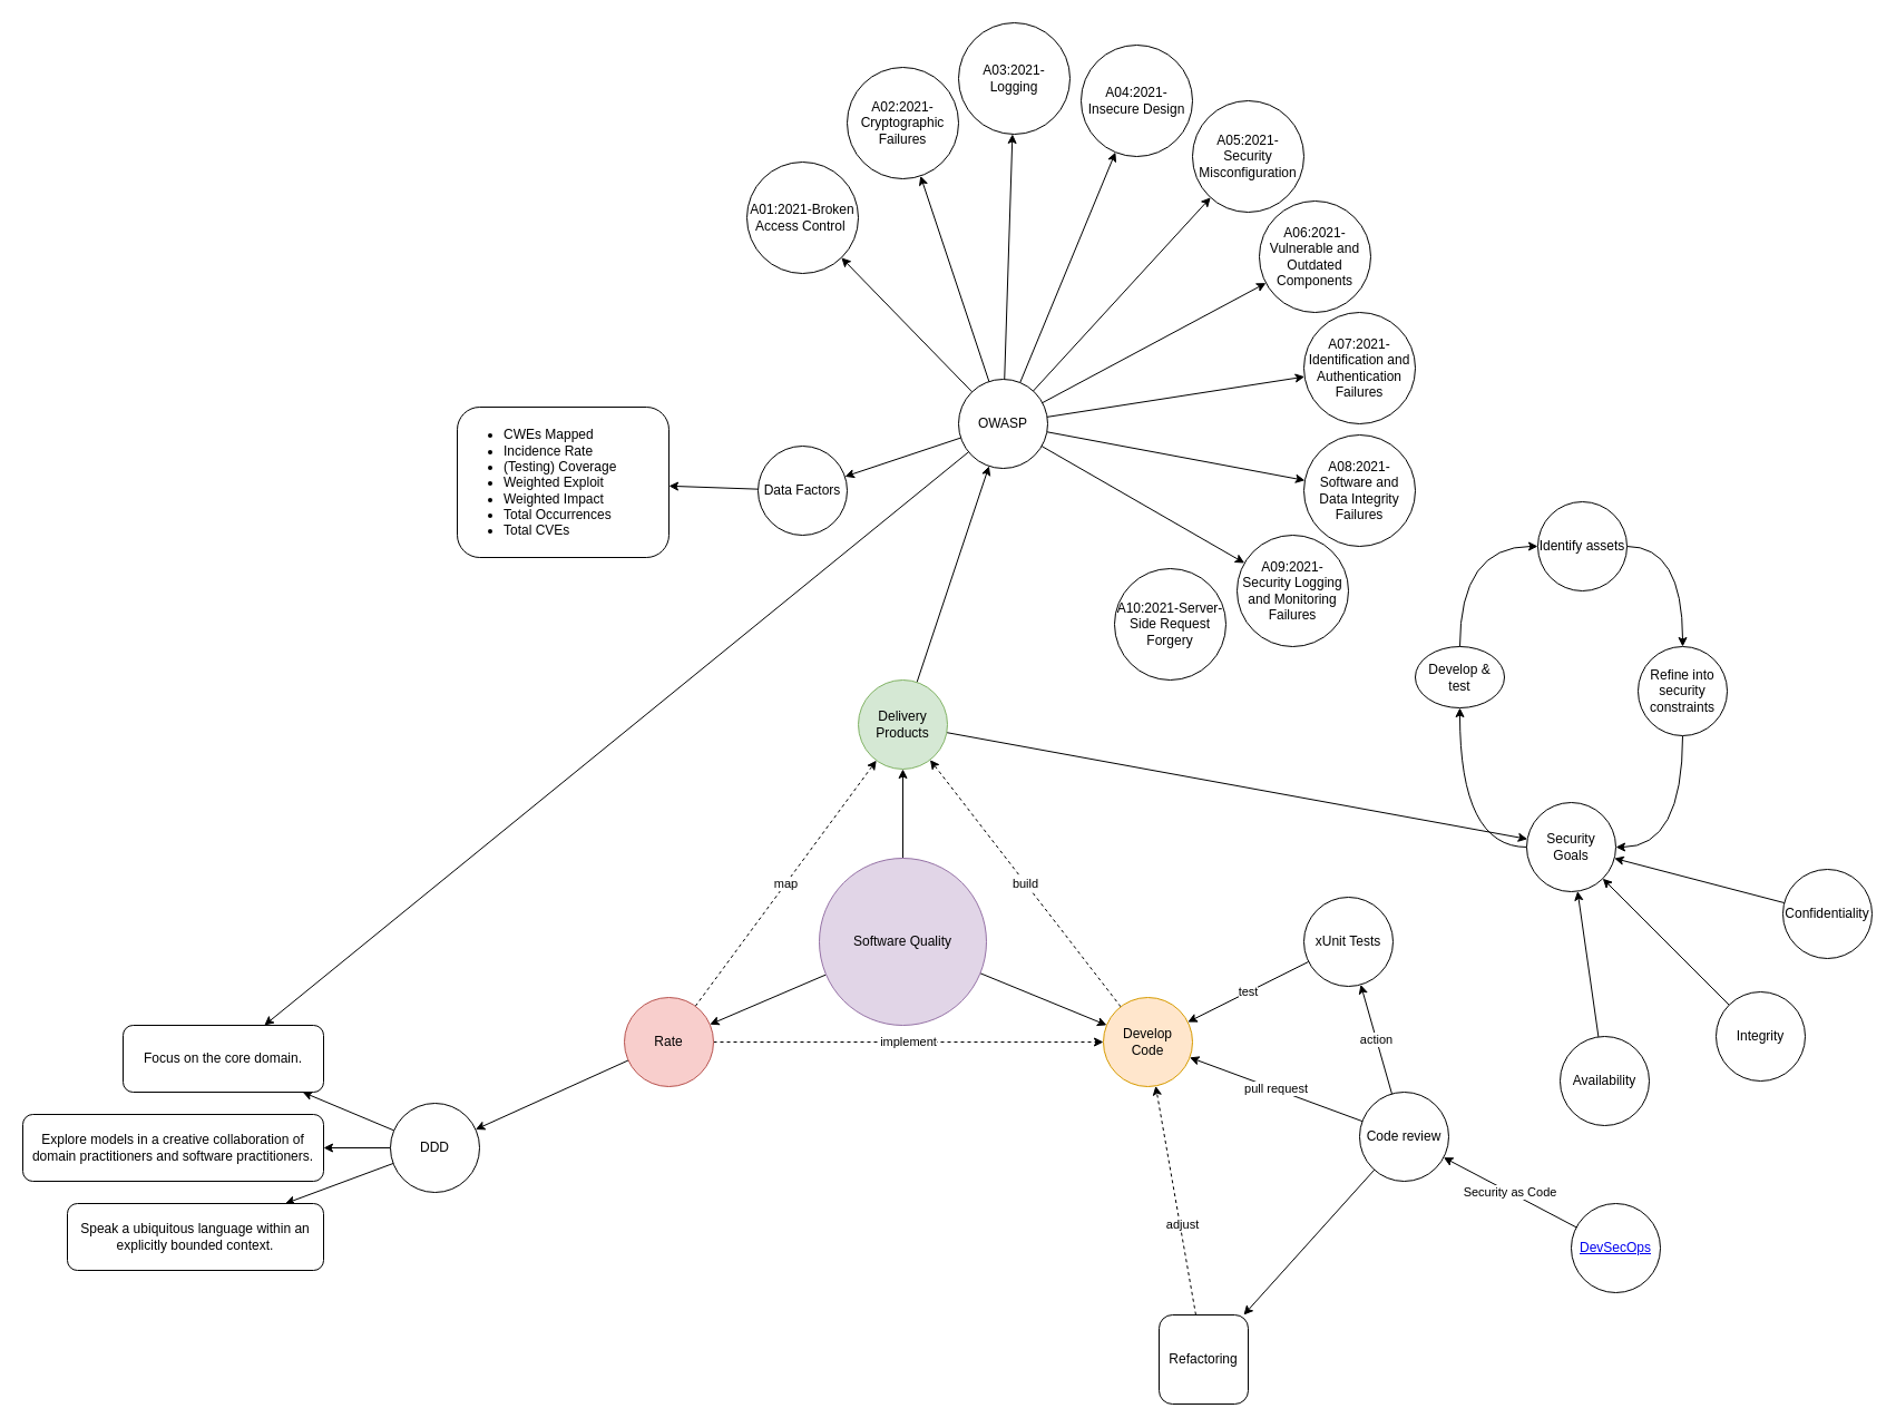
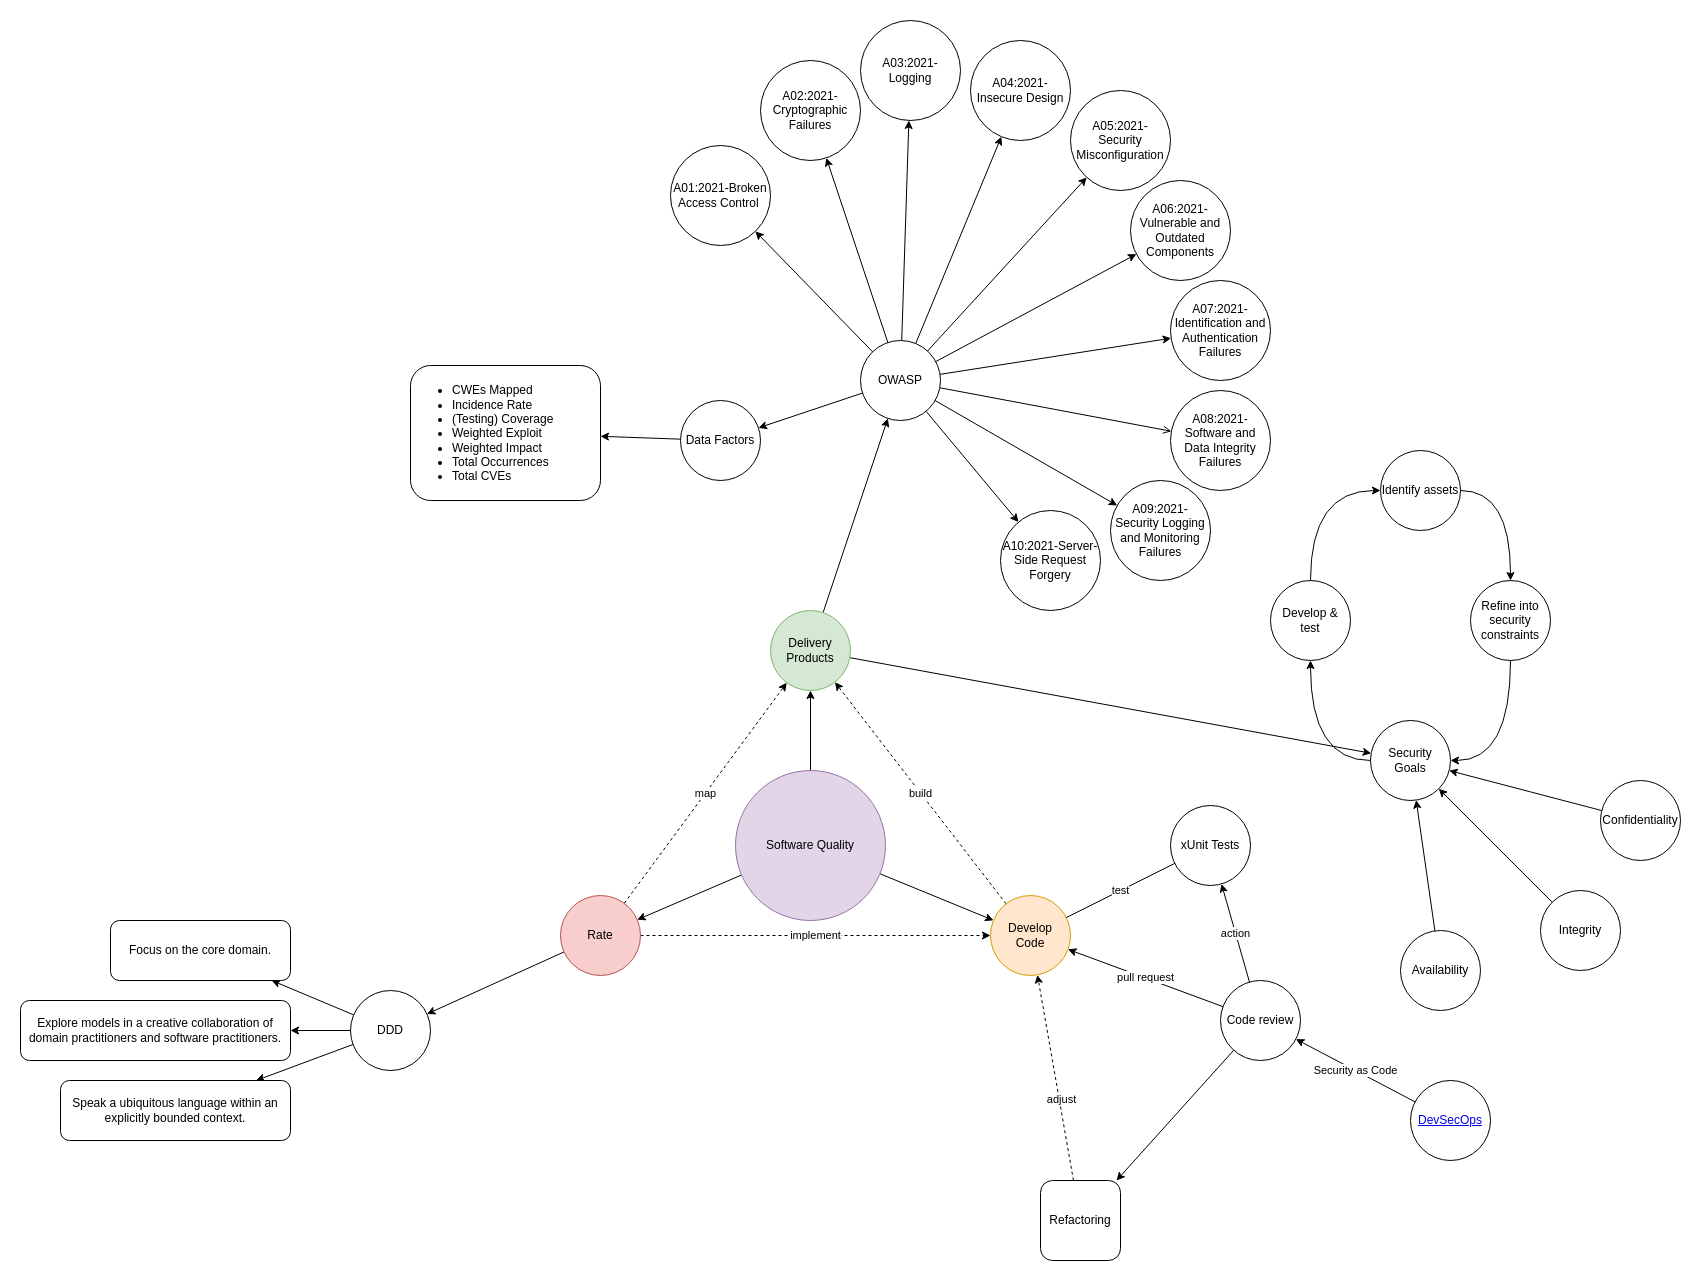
  <mxCell id="0" />
  <mxCell id="1" parent="0" />
  <mxCell id="2" style="edgeStyle=none;rounded=0;orthogonalLoop=1;jettySize=auto;html=1;" parent="1" source="5" target="8" edge="1"><mxGeometry relative="1" as="geometry" /></mxCell>
  <mxCell id="3" style="edgeStyle=none;rounded=0;orthogonalLoop=1;jettySize=auto;html=1;" parent="1" source="5" target="12" edge="1"><mxGeometry relative="1" as="geometry" /></mxCell>
  <mxCell id="4" style="edgeStyle=none;rounded=0;orthogonalLoop=1;jettySize=auto;html=1;" parent="1" source="5" target="14" edge="1"><mxGeometry relative="1" as="geometry" /></mxCell>
  <mxCell id="5" value="Software Quality" style="ellipse;whiteSpace=wrap;html=1;aspect=fixed;fillColor=#e1d5e7;strokeColor=#9673a6;" parent="1" vertex="1"><mxGeometry x="735" y="770" width="150" height="150" as="geometry" /></mxCell>
  <mxCell id="6" style="rounded=0;orthogonalLoop=1;jettySize=auto;html=1;" parent="1" source="8" target="26" edge="1"><mxGeometry relative="1" as="geometry"><mxPoint x="920" y="790" as="sourcePoint" /></mxGeometry></mxCell>
  <mxCell id="7" style="rounded=0;orthogonalLoop=1;jettySize=auto;html=1;" parent="1" source="8" target="47" edge="1"><mxGeometry relative="1" as="geometry" /></mxCell>
  <mxCell id="8" value="Delivery&lt;br&gt;Products" style="ellipse;whiteSpace=wrap;html=1;aspect=fixed;fillColor=#d5e8d4;strokeColor=#82b366;" parent="1" vertex="1"><mxGeometry x="770" y="610" width="80" height="80" as="geometry" /></mxCell>
  <mxCell id="9" value="implement" style="edgeStyle=none;rounded=0;orthogonalLoop=1;jettySize=auto;html=1;dashed=1;" parent="1" source="12" target="14" edge="1"><mxGeometry relative="1" as="geometry" /></mxCell>
  <mxCell id="10" value="map" style="edgeStyle=none;rounded=0;orthogonalLoop=1;jettySize=auto;html=1;dashed=1;" parent="1" source="12" target="8" edge="1"><mxGeometry relative="1" as="geometry" /></mxCell>
  <mxCell id="11" style="rounded=0;orthogonalLoop=1;jettySize=auto;html=1;" parent="1" source="12" target="65" edge="1"><mxGeometry relative="1" as="geometry" /></mxCell>
  <mxCell id="12" value="Rate" style="ellipse;whiteSpace=wrap;html=1;aspect=fixed;fillColor=#f8cecc;strokeColor=#b85450;" parent="1" vertex="1"><mxGeometry x="560" y="895" width="80" height="80" as="geometry" /></mxCell>
  <mxCell id="13" value="build" style="edgeStyle=none;rounded=0;orthogonalLoop=1;jettySize=auto;html=1;dashed=1;" parent="1" source="14" target="8" edge="1"><mxGeometry relative="1" as="geometry" /></mxCell>
  <mxCell id="14" value="Develop&lt;br&gt;Code" style="ellipse;whiteSpace=wrap;html=1;aspect=fixed;fillColor=#ffe6cc;strokeColor=#d79b00;" parent="1" vertex="1"><mxGeometry x="990" y="895" width="80" height="80" as="geometry" /></mxCell>
  <mxCell id="15" style="edgeStyle=none;rounded=0;orthogonalLoop=1;jettySize=auto;html=1;" parent="1" source="26" target="35" edge="1"><mxGeometry relative="1" as="geometry"><mxPoint x="780" y="440" as="targetPoint" /></mxGeometry></mxCell>
  <mxCell id="16" style="edgeStyle=none;rounded=0;orthogonalLoop=1;jettySize=auto;html=1;" parent="1" source="26" target="36" edge="1"><mxGeometry relative="1" as="geometry" /></mxCell>
  <mxCell id="17" style="edgeStyle=none;rounded=0;orthogonalLoop=1;jettySize=auto;html=1;" parent="1" source="26" target="37" edge="1"><mxGeometry relative="1" as="geometry" /></mxCell>
  <mxCell id="18" style="edgeStyle=none;rounded=0;orthogonalLoop=1;jettySize=auto;html=1;" parent="1" source="26" target="38" edge="1"><mxGeometry relative="1" as="geometry" /></mxCell>
  <mxCell id="19" style="edgeStyle=none;rounded=0;orthogonalLoop=1;jettySize=auto;html=1;" parent="1" source="26" target="39" edge="1"><mxGeometry relative="1" as="geometry" /></mxCell>
  <mxCell id="20" style="edgeStyle=none;rounded=0;orthogonalLoop=1;jettySize=auto;html=1;" parent="1" source="26" target="40" edge="1"><mxGeometry relative="1" as="geometry" /></mxCell>
  <mxCell id="21" style="edgeStyle=none;rounded=0;orthogonalLoop=1;jettySize=auto;html=1;" parent="1" source="26" target="41" edge="1"><mxGeometry relative="1" as="geometry" /></mxCell>
  <mxCell id="22" style="edgeStyle=none;rounded=0;orthogonalLoop=1;jettySize=auto;html=1;" parent="1" source="26" target="42" edge="1"><mxGeometry relative="1" as="geometry" /></mxCell>
- <mxCell id="23" style="edgeStyle=none;rounded=0;orthogonalLoop=1;jettySize=auto;html=1;" parent="1" source="26" target="43" edge="1"><mxGeometry relative="1" as="geometry" /></mxCell>
+ <mxCell id="23" style="edgeStyle=none;rounded=0;orthogonalLoop=1;jettySize=auto;html=1;endArrow=open;" parent="1" source="26" target="43" edge="1"><mxGeometry relative="1" as="geometry" /></mxCell>
  <mxCell id="24" style="edgeStyle=none;rounded=0;orthogonalLoop=1;jettySize=auto;html=1;" parent="1" source="26" target="44" edge="1"><mxGeometry relative="1" as="geometry" /></mxCell>
- <mxCell id="25" style="edgeStyle=none;rounded=0;orthogonalLoop=1;jettySize=auto;html=1;" parent="1" source="26" target="66" edge="1"><mxGeometry relative="1" as="geometry" /></mxCell>
+ <mxCell id="25" style="edgeStyle=none;rounded=0;orthogonalLoop=1;jettySize=auto;html=1;" parent="1" source="26" target="45" edge="1"><mxGeometry relative="1" as="geometry" /></mxCell>
  <mxCell id="26" value="OWASP" style="ellipse;whiteSpace=wrap;html=1;aspect=fixed;" parent="1" vertex="1"><mxGeometry x="860" y="340" width="80" height="80" as="geometry" /></mxCell>
  <mxCell id="27" style="edgeStyle=none;rounded=0;orthogonalLoop=1;jettySize=auto;html=1;" parent="1" source="30" target="33" edge="1"><mxGeometry relative="1" as="geometry" /></mxCell>
  <mxCell id="28" value="action" style="rounded=0;orthogonalLoop=1;jettySize=auto;html=1;" edge="1" parent="1" source="30" target="71"><mxGeometry relative="1" as="geometry" /></mxCell>
  <mxCell id="29" value="pull request" style="edgeStyle=none;rounded=0;orthogonalLoop=1;jettySize=auto;html=1;" edge="1" parent="1" source="30" target="14"><mxGeometry relative="1" as="geometry" /></mxCell>
  <mxCell id="30" value="Code review" style="ellipse;whiteSpace=wrap;html=1;aspect=fixed;" parent="1" vertex="1"><mxGeometry x="1220" y="980" width="80" height="80" as="geometry" /></mxCell>
  <mxCell id="31" style="edgeStyle=none;rounded=0;orthogonalLoop=1;jettySize=auto;html=1;dashed=1;" parent="1" source="33" target="14" edge="1"><mxGeometry relative="1" as="geometry" /></mxCell>
  <mxCell id="32" value="adjust" style="edgeLabel;html=1;align=center;verticalAlign=middle;resizable=0;points=[];" parent="31" vertex="1" connectable="0"><mxGeometry x="-0.215" y="-2" relative="1" as="geometry"><mxPoint as="offset" /></mxGeometry></mxCell>
  <mxCell id="33" value="Refactoring" style="whiteSpace=wrap;html=1;aspect=fixed;rounded=1;" parent="1" vertex="1"><mxGeometry x="1040" y="1180" width="80" height="80" as="geometry" /></mxCell>
  <mxCell id="34" style="edgeStyle=none;rounded=0;orthogonalLoop=1;jettySize=auto;html=1;" parent="1" source="35" target="69" edge="1"><mxGeometry relative="1" as="geometry" /></mxCell>
  <mxCell id="35" value="&lt;span&gt;Data Factors&lt;/span&gt;" style="ellipse;whiteSpace=wrap;html=1;aspect=fixed;" parent="1" vertex="1"><mxGeometry x="680" y="400" width="80" height="80" as="geometry" /></mxCell>
  <mxCell id="36" value="A01:2021-Broken Access Control&amp;nbsp;" style="ellipse;whiteSpace=wrap;html=1;aspect=fixed;" parent="1" vertex="1"><mxGeometry y="145" width="100" height="100" as="geometry" x="670" /></mxCell>
  <mxCell id="37" value="A02:2021-Cryptographic Failures" style="ellipse;whiteSpace=wrap;html=1;aspect=fixed;" parent="1" vertex="1"><mxGeometry x="760" y="60" width="100" height="100" as="geometry" /></mxCell>
  <mxCell id="38" value="A03:2021-Logging" style="ellipse;whiteSpace=wrap;html=1;aspect=fixed;" parent="1" vertex="1"><mxGeometry x="860" y="20" width="100" height="100" as="geometry" /></mxCell>
  <mxCell id="39" value="A04:2021-Insecure Design" style="ellipse;whiteSpace=wrap;html=1;aspect=fixed;" parent="1" vertex="1"><mxGeometry x="970" y="40" width="100" height="100" as="geometry" /></mxCell>
  <mxCell id="40" value="A05:2021-Security Misconfiguration" style="ellipse;whiteSpace=wrap;html=1;aspect=fixed;" parent="1" vertex="1"><mxGeometry x="1070" y="90" width="100" height="100" as="geometry" /></mxCell>
  <mxCell id="41" value="A06:2021-Vulnerable and Outdated Components" style="ellipse;whiteSpace=wrap;html=1;aspect=fixed;" parent="1" vertex="1"><mxGeometry x="1130" y="180" width="100" height="100" as="geometry" /></mxCell>
  <mxCell id="42" value="A07:2021-Identification and Authentication Failures" style="ellipse;whiteSpace=wrap;html=1;aspect=fixed;" parent="1" vertex="1"><mxGeometry x="1170" y="280" width="100" height="100" as="geometry" /></mxCell>
  <mxCell id="43" value="A08:2021-Software and Data Integrity Failures" style="ellipse;whiteSpace=wrap;html=1;aspect=fixed;" parent="1" vertex="1"><mxGeometry x="1170" y="390" width="100" height="100" as="geometry" /></mxCell>
  <mxCell id="44" value="A09:2021-Security Logging and Monitoring Failures" style="ellipse;whiteSpace=wrap;html=1;aspect=fixed;" parent="1" vertex="1"><mxGeometry x="1110" y="480" width="100" height="100" as="geometry" /></mxCell>
  <mxCell id="45" value="A10:2021-Server-Side Request Forgery" style="ellipse;whiteSpace=wrap;html=1;aspect=fixed;" parent="1" vertex="1"><mxGeometry x="1000" y="510" width="100" height="100" as="geometry" /></mxCell>
  <mxCell id="46" style="edgeStyle=orthogonalEdgeStyle;curved=1;rounded=0;orthogonalLoop=1;jettySize=auto;html=1;" parent="1" source="47" target="61" edge="1"><mxGeometry relative="1" as="geometry" /></mxCell>
  <mxCell id="47" value="&lt;span&gt;Security Goals&lt;/span&gt;" style="ellipse;whiteSpace=wrap;html=1;aspect=fixed;" parent="1" vertex="1"><mxGeometry x="1370" y="720" width="80" height="80" as="geometry" /></mxCell>
  <mxCell id="48" value="Security as Code" style="edgeStyle=none;rounded=0;orthogonalLoop=1;jettySize=auto;html=1;" parent="1" source="49" target="30" edge="1"><mxGeometry relative="1" as="geometry" /></mxCell>
  <mxCell id="49" value="&lt;a href=&quot;https://www.devsecops.org/&quot;&gt;DevSecOps&lt;/a&gt;" style="ellipse;whiteSpace=wrap;html=1;aspect=fixed;" parent="1" vertex="1"><mxGeometry x="1410" y="1080" width="80" height="80" as="geometry" /></mxCell>
  <mxCell id="50" style="edgeStyle=none;rounded=0;orthogonalLoop=1;jettySize=auto;html=1;" parent="1" source="51" target="47" edge="1"><mxGeometry relative="1" as="geometry" /></mxCell>
  <mxCell id="51" value="Confidentiality" style="ellipse;whiteSpace=wrap;html=1;aspect=fixed;" parent="1" vertex="1"><mxGeometry x="1600" y="780" width="80" height="80" as="geometry" /></mxCell>
  <mxCell id="52" style="edgeStyle=none;rounded=0;orthogonalLoop=1;jettySize=auto;html=1;" parent="1" source="53" target="47" edge="1"><mxGeometry relative="1" as="geometry" /></mxCell>
  <mxCell id="53" value="Integrity" style="ellipse;whiteSpace=wrap;html=1;aspect=fixed;" parent="1" vertex="1"><mxGeometry x="1540" y="890" width="80" height="80" as="geometry" /></mxCell>
  <mxCell id="54" style="edgeStyle=none;rounded=0;orthogonalLoop=1;jettySize=auto;html=1;" parent="1" source="55" target="47" edge="1"><mxGeometry relative="1" as="geometry" /></mxCell>
  <mxCell id="55" value="Availability" style="ellipse;whiteSpace=wrap;html=1;aspect=fixed;" parent="1" vertex="1"><mxGeometry x="1400" y="930" width="80" height="80" as="geometry" /></mxCell>
  <mxCell id="56" style="edgeStyle=orthogonalEdgeStyle;curved=1;rounded=0;orthogonalLoop=1;jettySize=auto;html=1;" parent="1" source="57" target="59" edge="1"><mxGeometry relative="1" as="geometry" /></mxCell>
  <mxCell id="57" value="&lt;span&gt;Identify assets&lt;/span&gt;" style="ellipse;whiteSpace=wrap;html=1;aspect=fixed;" parent="1" vertex="1"><mxGeometry x="1380" y="450" width="80" height="80" as="geometry" /></mxCell>
  <mxCell id="58" style="edgeStyle=orthogonalEdgeStyle;rounded=0;orthogonalLoop=1;jettySize=auto;html=1;exitX=0.5;exitY=1;exitDx=0;exitDy=0;entryX=1;entryY=0.5;entryDx=0;entryDy=0;curved=1;" parent="1" source="59" target="47" edge="1"><mxGeometry relative="1" as="geometry" /></mxCell>
  <mxCell id="59" value="&lt;span&gt;Refine into security constraints&lt;/span&gt;" style="ellipse;whiteSpace=wrap;html=1;aspect=fixed;" parent="1" vertex="1"><mxGeometry x="1470" y="580" width="80" height="80" as="geometry" /></mxCell>
  <mxCell id="60" style="edgeStyle=orthogonalEdgeStyle;curved=1;rounded=0;orthogonalLoop=1;jettySize=auto;html=1;entryX=0;entryY=0.5;entryDx=0;entryDy=0;exitX=0.5;exitY=0;exitDx=0;exitDy=0;" parent="1" source="61" target="57" edge="1"><mxGeometry relative="1" as="geometry" /></mxCell>
- <mxCell id="61" value="&lt;span&gt;Develop &amp;amp; test&lt;/span&gt;" style="ellipse;whiteSpace=wrap;html=1;aspect=fixed;" parent="1" vertex="1"><mxGeometry x="1270" y="580" width="80" height="55" as="geometry" /></mxCell>
+ <mxCell id="61" value="&lt;span&gt;Develop &amp;amp; test&lt;/span&gt;" style="ellipse;whiteSpace=wrap;html=1;aspect=fixed;" parent="1" vertex="1"><mxGeometry x="1270" y="580" width="80" height="80" as="geometry" /></mxCell>
  <mxCell id="62" style="rounded=0;orthogonalLoop=1;jettySize=auto;html=1;" parent="1" source="65" target="66" edge="1"><mxGeometry relative="1" as="geometry" /></mxCell>
  <mxCell id="63" style="edgeStyle=none;rounded=0;orthogonalLoop=1;jettySize=auto;html=1;" parent="1" source="65" target="67" edge="1"><mxGeometry relative="1" as="geometry" /></mxCell>
  <mxCell id="64" style="edgeStyle=none;rounded=0;orthogonalLoop=1;jettySize=auto;html=1;" parent="1" source="65" target="68" edge="1"><mxGeometry relative="1" as="geometry" /></mxCell>
  <mxCell id="65" value="DDD" style="ellipse;whiteSpace=wrap;html=1;aspect=fixed;" parent="1" vertex="1"><mxGeometry x="350" y="990" width="80" height="80" as="geometry" /></mxCell>
  <mxCell id="66" value="Focus on the core domain." style="rounded=1;whiteSpace=wrap;html=1;" parent="1" vertex="1"><mxGeometry x="110" y="920" width="180" height="60" as="geometry" /></mxCell>
  <mxCell id="67" value="&lt;div&gt;Explore models in a creative collaboration of domain practitioners and software&amp;nbsp;&lt;span&gt;practitioners.&lt;/span&gt;&lt;/div&gt;" style="rounded=1;whiteSpace=wrap;html=1;align=center;" parent="1" vertex="1"><mxGeometry x="20" y="1000" width="270" height="60" as="geometry" /></mxCell>
  <mxCell id="68" value="Speak a ubiquitous language within an explicitly bounded context." style="rounded=1;whiteSpace=wrap;html=1;align=center;" parent="1" vertex="1"><mxGeometry x="60" y="1080" width="230" height="60" as="geometry" /></mxCell>
  <mxCell id="69" value="&lt;ul&gt;&lt;li&gt;CWEs Mapped&lt;/li&gt;&lt;li&gt;Incidence Rate&lt;/li&gt;&lt;li&gt;(Testing) Coverage&lt;/li&gt;&lt;li&gt;Weighted Exploit&lt;/li&gt;&lt;li&gt;Weighted Impact&lt;/li&gt;&lt;li&gt;Total Occurrences&lt;/li&gt;&lt;li&gt;Total CVEs&lt;/li&gt;&lt;/ul&gt;" style="rounded=1;whiteSpace=wrap;html=1;align=left;" parent="1" vertex="1"><mxGeometry x="410" y="365" width="190" height="135" as="geometry" /></mxCell>
- <mxCell id="70" value="test" style="edgeStyle=none;rounded=0;orthogonalLoop=1;jettySize=auto;html=1;" edge="1" parent="1" source="71" target="14"><mxGeometry relative="1" as="geometry" /></mxCell>
+ <mxCell id="70" value="test" style="edgeStyle=none;rounded=0;orthogonalLoop=1;jettySize=auto;html=1;endArrow=none;" edge="1" parent="1" source="71" target="14"><mxGeometry relative="1" as="geometry" /></mxCell>
  <mxCell id="71" value="xUnit Tests" style="ellipse;whiteSpace=wrap;html=1;aspect=fixed;" vertex="1" parent="1"><mxGeometry x="1170" y="805" width="80" height="80" as="geometry" /></mxCell>
